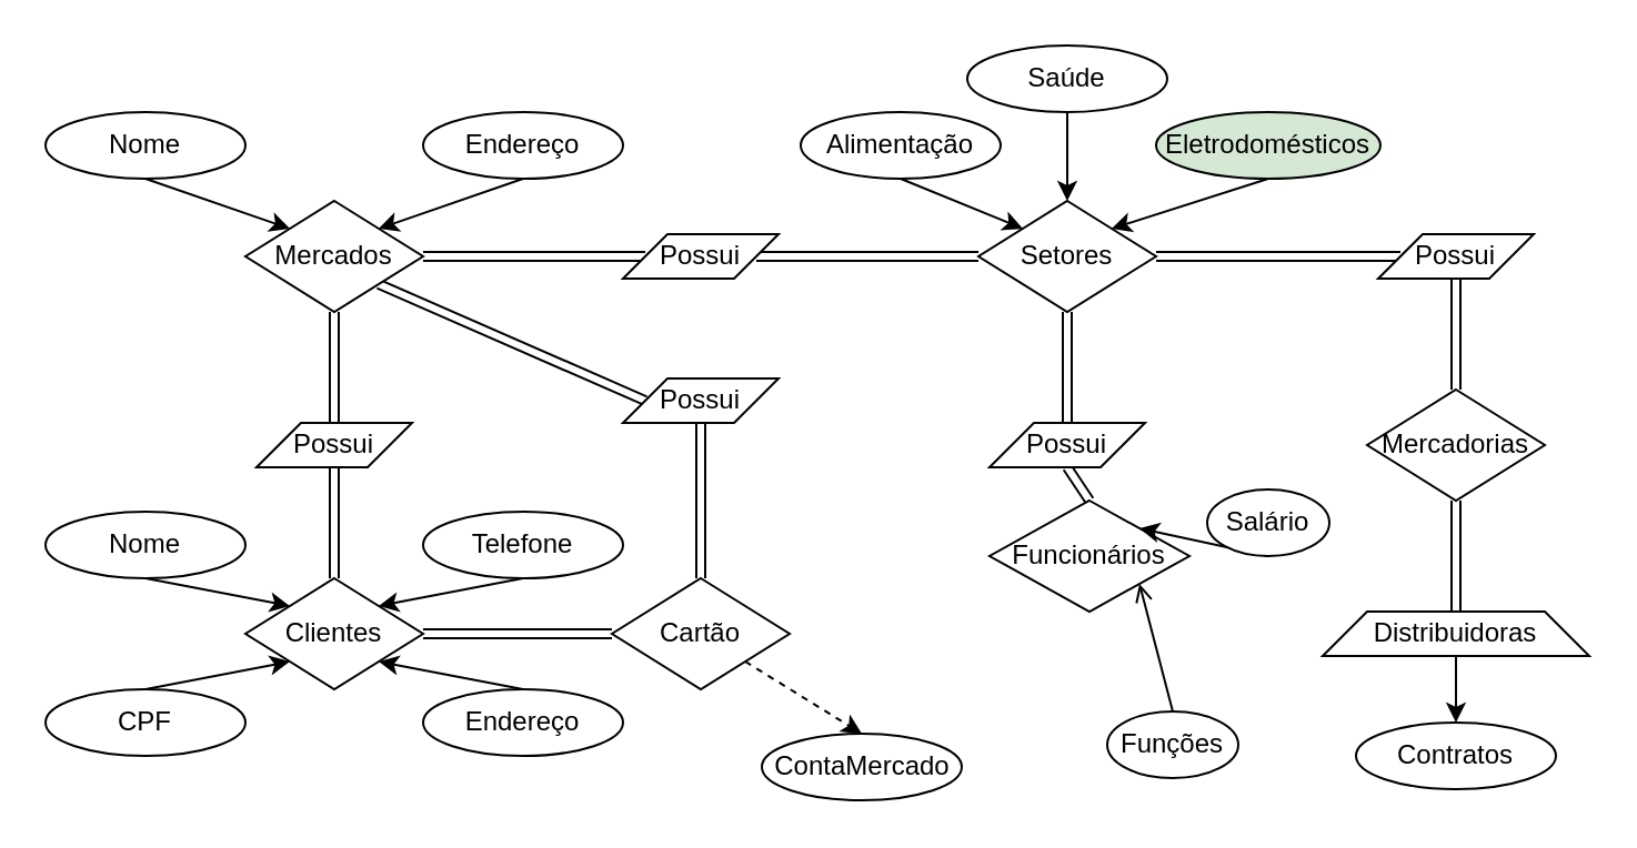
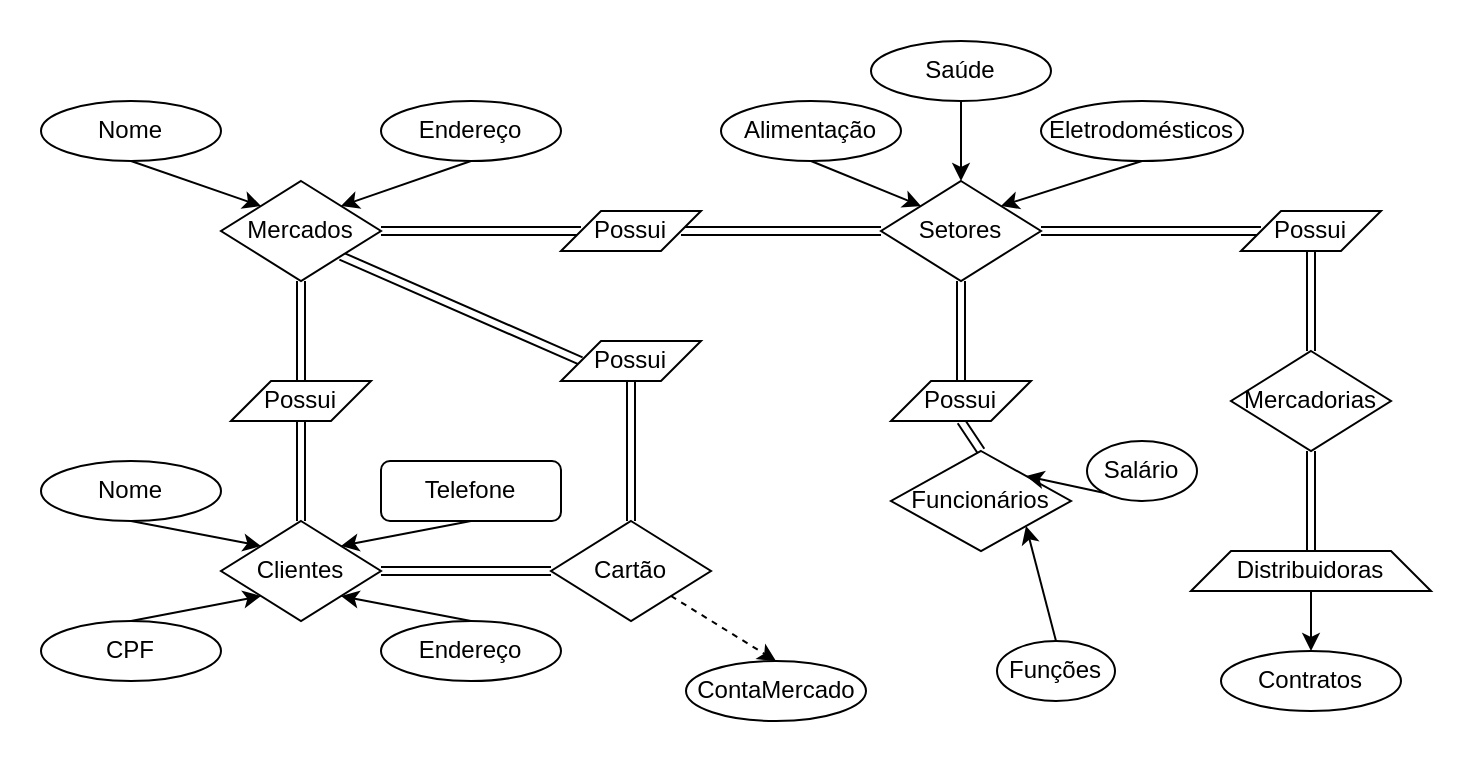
  <mxCell id="0" />
  <mxCell id="1" parent="0" />
  <mxCell id="2" style="edgeStyle=none;shape=link;rounded=0;orthogonalLoop=1;jettySize=auto;html=1;exitX=1;exitY=0.5;exitDx=0;exitDy=0;entryX=0;entryY=0.5;entryDx=0;entryDy=0;" edge="1" parent="1" source="5" target="11"><mxGeometry relative="1" as="geometry" /></mxCell>
  <mxCell id="3" style="edgeStyle=none;shape=link;rounded=0;orthogonalLoop=1;jettySize=auto;html=1;exitX=0.5;exitY=1;exitDx=0;exitDy=0;entryX=0.5;entryY=0;entryDx=0;entryDy=0;" edge="1" parent="1" source="5" target="21"><mxGeometry relative="1" as="geometry" /></mxCell>
  <mxCell id="4" style="edgeStyle=none;shape=link;rounded=0;orthogonalLoop=1;jettySize=auto;html=1;exitX=1;exitY=1;exitDx=0;exitDy=0;entryX=0;entryY=0.5;entryDx=0;entryDy=0;" edge="1" parent="1" source="5" target="36"><mxGeometry relative="1" as="geometry" /></mxCell>
  <mxCell id="5" value="Mercados" style="rhombus;whiteSpace=wrap;html=1;" vertex="1" parent="1"><mxGeometry x="110" y="90" width="80" height="50" as="geometry" /></mxCell>
  <mxCell id="6" style="edgeStyle=none;rounded=0;orthogonalLoop=1;jettySize=auto;html=1;exitX=0.5;exitY=1;exitDx=0;exitDy=0;entryX=1;entryY=0;entryDx=0;entryDy=0;" edge="1" parent="1" source="7" target="5"><mxGeometry relative="1" as="geometry" /></mxCell>
  <mxCell id="7" value="Endereço" style="ellipse;whiteSpace=wrap;html=1;" vertex="1" parent="1"><mxGeometry x="190" y="50" width="90" height="30" as="geometry" /></mxCell>
  <mxCell id="8" style="edgeStyle=none;rounded=0;orthogonalLoop=1;jettySize=auto;html=1;exitX=0.5;exitY=1;exitDx=0;exitDy=0;entryX=0;entryY=0;entryDx=0;entryDy=0;" edge="1" parent="1" source="9" target="5"><mxGeometry relative="1" as="geometry" /></mxCell>
  <mxCell id="9" value="Nome" style="ellipse;whiteSpace=wrap;html=1;" vertex="1" parent="1"><mxGeometry x="20" y="50" width="90" height="30" as="geometry" /></mxCell>
  <mxCell id="10" style="edgeStyle=none;shape=link;rounded=0;orthogonalLoop=1;jettySize=auto;html=1;exitX=1;exitY=0.5;exitDx=0;exitDy=0;" edge="1" parent="1" source="11"><mxGeometry relative="1" as="geometry"><mxPoint x="440" y="115" as="targetPoint" /></mxGeometry></mxCell>
  <mxCell id="11" value="Possui" style="shape=parallelogram;perimeter=parallelogramPerimeter;whiteSpace=wrap;html=1;fixedSize=1;" vertex="1" parent="1"><mxGeometry x="280" y="105" width="70" height="20" as="geometry" /></mxCell>
  <mxCell id="12" style="edgeStyle=none;shape=link;rounded=0;orthogonalLoop=1;jettySize=auto;html=1;exitX=0.5;exitY=1;exitDx=0;exitDy=0;entryX=0.5;entryY=0;entryDx=0;entryDy=0;" edge="1" parent="1" source="14" target="23"><mxGeometry relative="1" as="geometry" /></mxCell>
  <mxCell id="13" style="edgeStyle=none;shape=link;rounded=0;orthogonalLoop=1;jettySize=auto;html=1;exitX=1;exitY=0.5;exitDx=0;exitDy=0;entryX=0;entryY=0.5;entryDx=0;entryDy=0;" edge="1" parent="1" source="14" target="41"><mxGeometry relative="1" as="geometry" /></mxCell>
  <mxCell id="14" value="Setores" style="rhombus;whiteSpace=wrap;html=1;" vertex="1" parent="1"><mxGeometry x="440" y="90" width="80" height="50" as="geometry" /></mxCell>
  <mxCell id="15" style="edgeStyle=none;rounded=0;orthogonalLoop=1;jettySize=auto;html=1;exitX=0.5;exitY=1;exitDx=0;exitDy=0;entryX=0;entryY=0;entryDx=0;entryDy=0;" edge="1" parent="1" source="16" target="14"><mxGeometry relative="1" as="geometry" /></mxCell>
  <mxCell id="16" value="Alimentação" style="ellipse;whiteSpace=wrap;html=1;" vertex="1" parent="1"><mxGeometry x="360" y="50" width="90" height="30" as="geometry" /></mxCell>
  <mxCell id="17" style="edgeStyle=none;rounded=0;orthogonalLoop=1;jettySize=auto;html=1;exitX=0.5;exitY=1;exitDx=0;exitDy=0;entryX=1;entryY=0;entryDx=0;entryDy=0;" edge="1" parent="1" source="18" target="14"><mxGeometry relative="1" as="geometry" /></mxCell>
- <mxCell id="18" value="Eletrodomésticos" style="ellipse;whiteSpace=wrap;html=1;fillColor=#d5e8d4;" vertex="1" parent="1"><mxGeometry x="520" y="50" width="101" height="30" as="geometry" /></mxCell>
+ <mxCell id="18" value="Eletrodomésticos" style="ellipse;whiteSpace=wrap;html=1;" vertex="1" parent="1"><mxGeometry x="520" y="50" width="101" height="30" as="geometry" /></mxCell>
  <mxCell id="19" style="edgeStyle=none;rounded=0;orthogonalLoop=1;jettySize=auto;html=1;exitX=0.5;exitY=1;exitDx=0;exitDy=0;entryX=0.5;entryY=0;entryDx=0;entryDy=0;" edge="1" parent="1" source="20" target="14"><mxGeometry relative="1" as="geometry" /></mxCell>
  <mxCell id="20" value="Saúde" style="ellipse;whiteSpace=wrap;html=1;" vertex="1" parent="1"><mxGeometry x="435" y="20" width="90" height="30" as="geometry" /></mxCell>
  <mxCell id="21" value="Possui" style="shape=parallelogram;perimeter=parallelogramPerimeter;whiteSpace=wrap;html=1;fixedSize=1;" vertex="1" parent="1"><mxGeometry x="115" y="190" width="70" height="20" as="geometry" /></mxCell>
  <mxCell id="22" style="edgeStyle=none;shape=link;rounded=0;orthogonalLoop=1;jettySize=auto;html=1;exitX=0.5;exitY=1;exitDx=0;exitDy=0;entryX=0.5;entryY=0;entryDx=0;entryDy=0;" edge="1" parent="1" source="23" target="24"><mxGeometry relative="1" as="geometry" /></mxCell>
  <mxCell id="23" value="Possui" style="shape=parallelogram;perimeter=parallelogramPerimeter;whiteSpace=wrap;html=1;fixedSize=1;" vertex="1" parent="1"><mxGeometry x="445" y="190" width="70" height="20" as="geometry" /></mxCell>
  <mxCell id="24" value="Funcionários" style="rhombus;whiteSpace=wrap;html=1;" vertex="1" parent="1"><mxGeometry x="445" y="225" width="90" height="50" as="geometry" /></mxCell>
  <mxCell id="25" style="edgeStyle=none;shape=link;rounded=0;orthogonalLoop=1;jettySize=auto;html=1;exitX=0.5;exitY=0;exitDx=0;exitDy=0;entryX=0.5;entryY=1;entryDx=0;entryDy=0;" edge="1" parent="1" source="26" target="21"><mxGeometry relative="1" as="geometry" /></mxCell>
  <mxCell id="26" value="Clientes" style="rhombus;whiteSpace=wrap;html=1;" vertex="1" parent="1"><mxGeometry x="110" y="260" width="80" height="50" as="geometry" /></mxCell>
  <mxCell id="27" style="edgeStyle=none;rounded=0;orthogonalLoop=1;jettySize=auto;html=1;exitX=0.5;exitY=1;exitDx=0;exitDy=0;entryX=0;entryY=0;entryDx=0;entryDy=0;" edge="1" parent="1" source="28" target="26"><mxGeometry relative="1" as="geometry" /></mxCell>
  <mxCell id="28" value="Nome" style="ellipse;whiteSpace=wrap;html=1;" vertex="1" parent="1"><mxGeometry x="20" y="230" width="90" height="30" as="geometry" /></mxCell>
  <mxCell id="29" style="edgeStyle=none;rounded=0;orthogonalLoop=1;jettySize=auto;html=1;exitX=0.5;exitY=1;exitDx=0;exitDy=0;entryX=1;entryY=0;entryDx=0;entryDy=0;" edge="1" parent="1" source="30" target="26"><mxGeometry relative="1" as="geometry" /></mxCell>
- <mxCell id="30" value="Telefone" style="ellipse;whiteSpace=wrap;html=1;" vertex="1" parent="1"><mxGeometry x="190" y="230" width="90" height="30" as="geometry" /></mxCell>
+ <mxCell id="30" value="Telefone" style="whiteSpace=wrap;html=1;rounded=1;" vertex="1" parent="1"><mxGeometry x="190" y="230" width="90" height="30" as="geometry" /></mxCell>
  <mxCell id="31" style="edgeStyle=none;rounded=0;orthogonalLoop=1;jettySize=auto;html=1;exitX=0.5;exitY=0;exitDx=0;exitDy=0;entryX=0;entryY=1;entryDx=0;entryDy=0;" edge="1" parent="1" source="32" target="26"><mxGeometry relative="1" as="geometry" /></mxCell>
  <mxCell id="32" value="CPF" style="ellipse;whiteSpace=wrap;html=1;" vertex="1" parent="1"><mxGeometry x="20" y="310" width="90" height="30" as="geometry" /></mxCell>
  <mxCell id="33" style="edgeStyle=none;rounded=0;orthogonalLoop=1;jettySize=auto;html=1;exitX=0.5;exitY=0;exitDx=0;exitDy=0;entryX=1;entryY=1;entryDx=0;entryDy=0;" edge="1" parent="1" source="34" target="26"><mxGeometry relative="1" as="geometry" /></mxCell>
  <mxCell id="34" value="Endereço" style="ellipse;whiteSpace=wrap;html=1;" vertex="1" parent="1"><mxGeometry x="190" y="310" width="90" height="30" as="geometry" /></mxCell>
  <mxCell id="35" style="edgeStyle=none;shape=link;rounded=0;orthogonalLoop=1;jettySize=auto;html=1;exitX=0.5;exitY=1;exitDx=0;exitDy=0;entryX=0.5;entryY=0;entryDx=0;entryDy=0;" edge="1" parent="1" source="36" target="39"><mxGeometry relative="1" as="geometry" /></mxCell>
  <mxCell id="36" value="Possui" style="shape=parallelogram;perimeter=parallelogramPerimeter;whiteSpace=wrap;html=1;fixedSize=1;" vertex="1" parent="1"><mxGeometry x="280" y="170" width="70" height="20" as="geometry" /></mxCell>
  <mxCell id="37" style="edgeStyle=none;shape=link;rounded=0;orthogonalLoop=1;jettySize=auto;html=1;exitX=0;exitY=0.5;exitDx=0;exitDy=0;" edge="1" parent="1" source="39" target="26"><mxGeometry relative="1" as="geometry" /></mxCell>
  <mxCell id="38" style="edgeStyle=none;rounded=0;orthogonalLoop=1;jettySize=auto;html=1;exitX=1;exitY=1;exitDx=0;exitDy=0;entryX=0.5;entryY=0;entryDx=0;entryDy=0;dashed=1;" edge="1" parent="1" source="39" target="40"><mxGeometry relative="1" as="geometry" /></mxCell>
  <mxCell id="39" value="Cartão" style="rhombus;whiteSpace=wrap;html=1;" vertex="1" parent="1"><mxGeometry x="275" y="260" width="80" height="50" as="geometry" /></mxCell>
  <mxCell id="40" value="ContaMercado" style="ellipse;whiteSpace=wrap;html=1;" vertex="1" parent="1"><mxGeometry x="342.5" y="330" width="90" height="30" as="geometry" /></mxCell>
  <mxCell id="41" value="Possui" style="shape=parallelogram;perimeter=parallelogramPerimeter;whiteSpace=wrap;html=1;fixedSize=1;" vertex="1" parent="1"><mxGeometry x="620" y="105" width="70" height="20" as="geometry" /></mxCell>
  <mxCell id="42" style="edgeStyle=none;shape=link;rounded=0;orthogonalLoop=1;jettySize=auto;html=1;exitX=0.5;exitY=0;exitDx=0;exitDy=0;entryX=0.5;entryY=1;entryDx=0;entryDy=0;" edge="1" parent="1" source="44" target="41"><mxGeometry relative="1" as="geometry" /></mxCell>
  <mxCell id="43" style="edgeStyle=none;shape=link;rounded=0;orthogonalLoop=1;jettySize=auto;html=1;exitX=0.5;exitY=1;exitDx=0;exitDy=0;entryX=0.5;entryY=0;entryDx=0;entryDy=0;" edge="1" parent="1" source="44" target="46"><mxGeometry relative="1" as="geometry" /></mxCell>
  <mxCell id="44" value="Mercadorias" style="rhombus;whiteSpace=wrap;html=1;" vertex="1" parent="1"><mxGeometry x="615" y="175" width="80" height="50" as="geometry" /></mxCell>
  <mxCell id="45" style="edgeStyle=none;rounded=0;orthogonalLoop=1;jettySize=auto;html=1;exitX=0.5;exitY=1;exitDx=0;exitDy=0;" edge="1" parent="1" source="46" target="51"><mxGeometry relative="1" as="geometry" /></mxCell>
  <mxCell id="46" value="Distribuidoras" style="shape=trapezoid;perimeter=trapezoidPerimeter;whiteSpace=wrap;html=1;fixedSize=1;" vertex="1" parent="1"><mxGeometry x="595" y="275" width="120" height="20" as="geometry" /></mxCell>
  <mxCell id="47" style="edgeStyle=none;rounded=0;orthogonalLoop=1;jettySize=auto;html=1;exitX=0.5;exitY=1;exitDx=0;exitDy=0;entryX=1;entryY=0;entryDx=0;entryDy=0;" edge="1" parent="1" source="48" target="24"><mxGeometry relative="1" as="geometry" /></mxCell>
  <mxCell id="48" value="Salário" style="ellipse;whiteSpace=wrap;html=1;" vertex="1" parent="1"><mxGeometry x="543" y="220" width="55" height="30" as="geometry" /></mxCell>
- <mxCell id="49" style="edgeStyle=none;rounded=0;orthogonalLoop=1;jettySize=auto;html=1;exitX=0.5;exitY=0;exitDx=0;exitDy=0;entryX=1;entryY=1;entryDx=0;entryDy=0;endArrow=open;" edge="1" parent="1" source="50" target="24"><mxGeometry relative="1" as="geometry" /></mxCell>
+ <mxCell id="49" style="edgeStyle=none;rounded=0;orthogonalLoop=1;jettySize=auto;html=1;exitX=0.5;exitY=0;exitDx=0;exitDy=0;entryX=1;entryY=1;entryDx=0;entryDy=0;" edge="1" parent="1" source="50" target="24"><mxGeometry relative="1" as="geometry" /></mxCell>
  <mxCell id="50" value="Funções" style="ellipse;whiteSpace=wrap;html=1;" vertex="1" parent="1"><mxGeometry x="498" y="320" width="59" height="30" as="geometry" /></mxCell>
  <mxCell id="51" value="Contratos" style="ellipse;whiteSpace=wrap;html=1;" vertex="1" parent="1"><mxGeometry x="610" y="325" width="90" height="30" as="geometry" /></mxCell>
